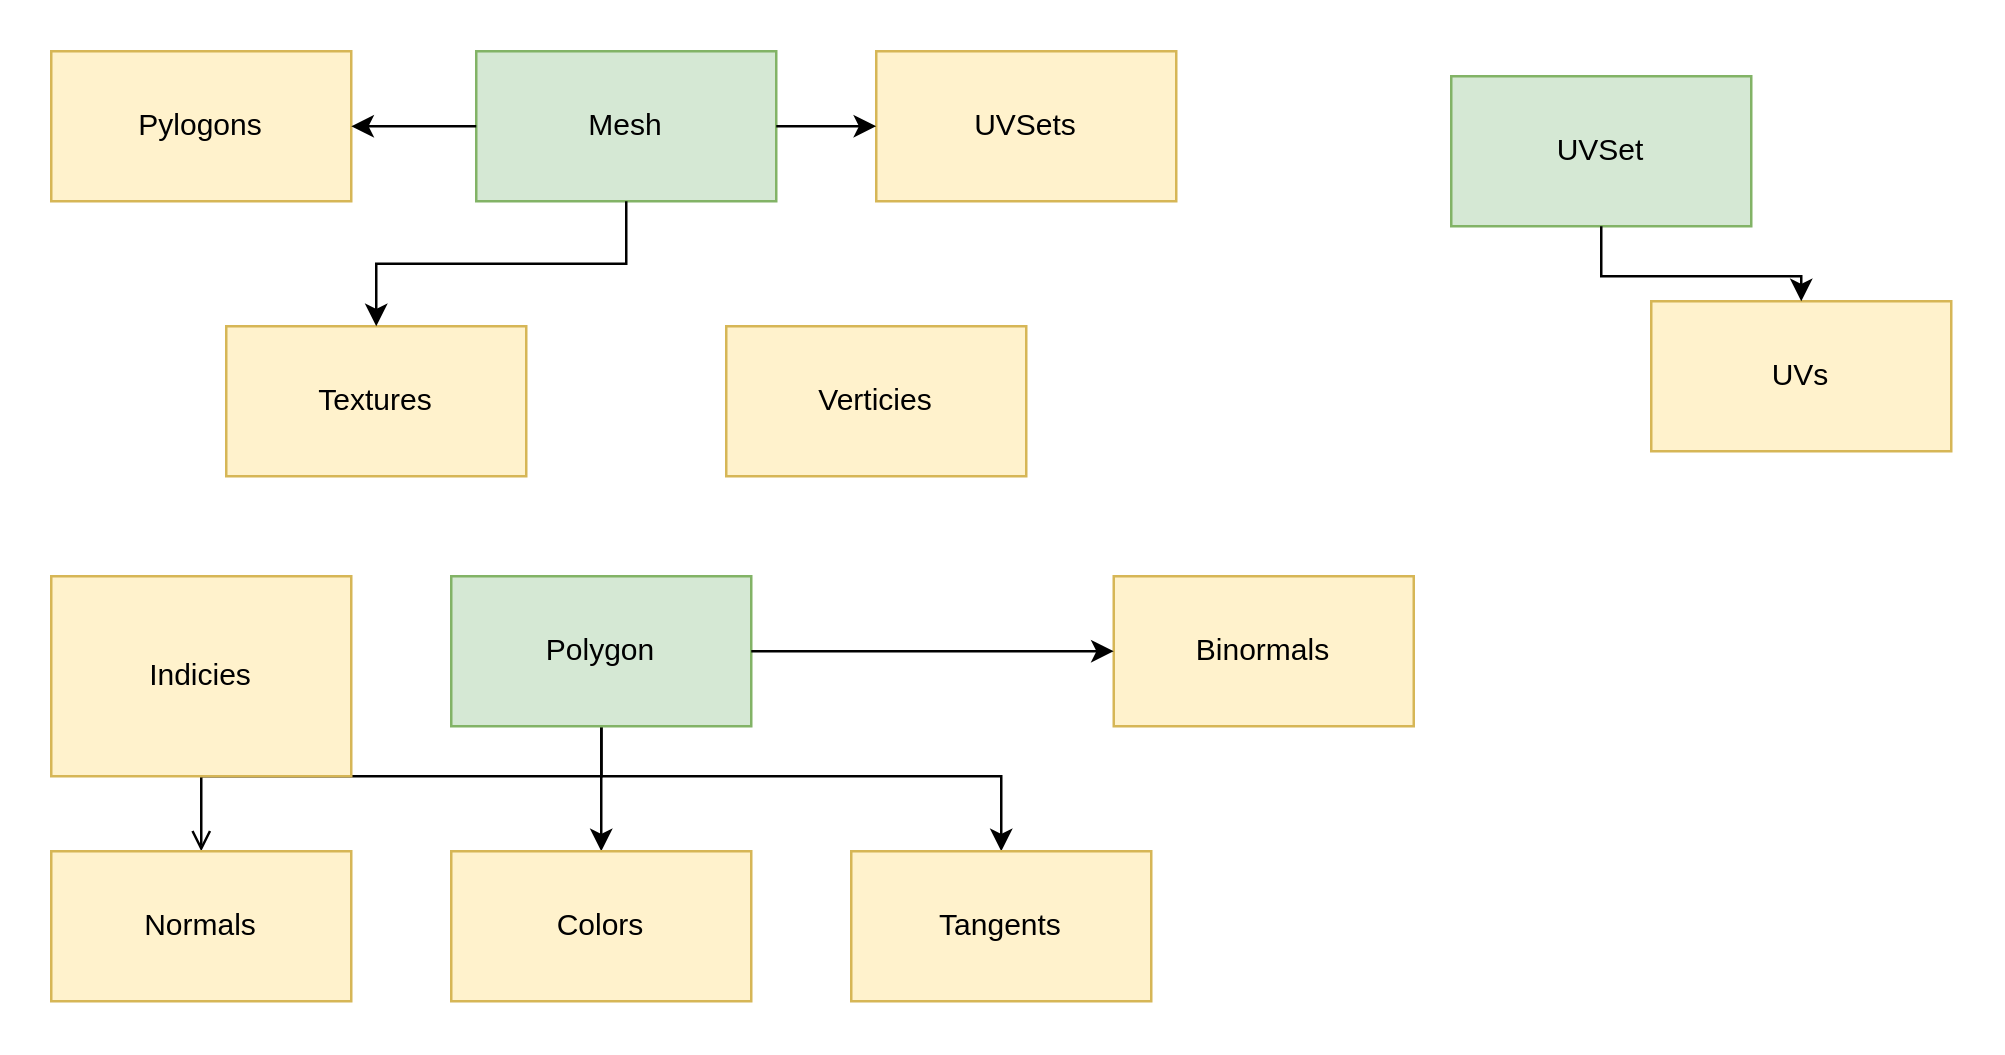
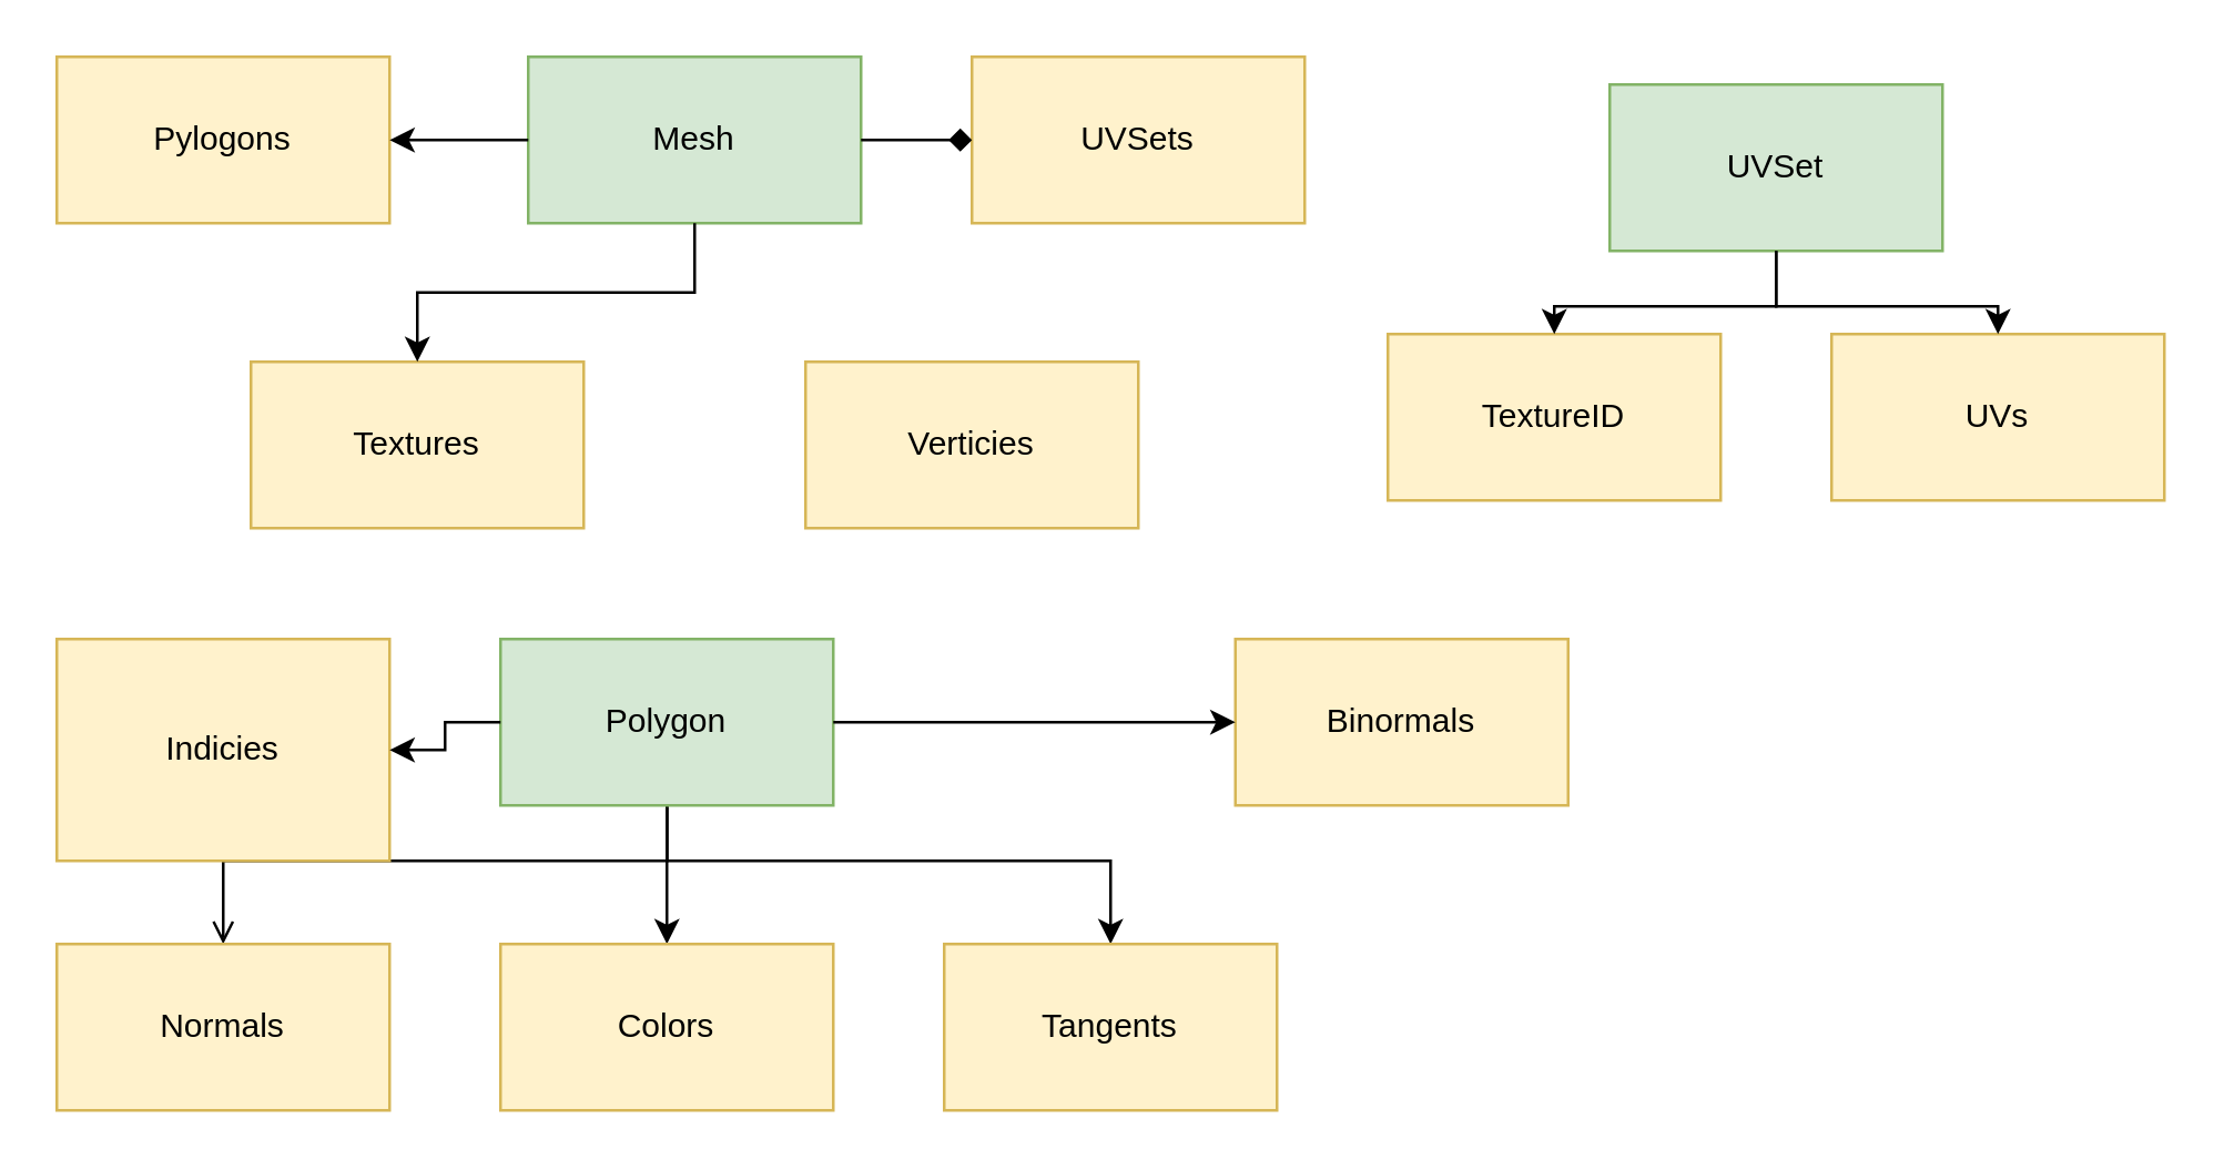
  <mxCell id="0" />
  <mxCell id="1" parent="0" />
  <mxCell id="2" value="" style="group;" vertex="1" connectable="0" parent="1"><mxGeometry x="20" y="20" width="450" height="170" as="geometry" /></mxCell>
  <mxCell id="3" value="Mesh" style="rounded=0;whiteSpace=wrap;html=1;fillColor=#d5e8d4;strokeColor=#82b366;" vertex="1" parent="2"><mxGeometry x="170" width="120" height="60" as="geometry" /></mxCell>
  <mxCell id="4" value="Pylogons" style="rounded=0;whiteSpace=wrap;html=1;fillColor=#fff2cc;strokeColor=#d6b656;" vertex="1" parent="2"><mxGeometry width="120" height="60" as="geometry" /></mxCell>
  <mxCell id="5" style="edgeStyle=orthogonalEdgeStyle;rounded=0;orthogonalLoop=1;jettySize=auto;html=1;entryX=1;entryY=0.5;entryDx=0;entryDy=0;" edge="1" parent="2" source="3" target="4"><mxGeometry relative="1" as="geometry" /></mxCell>
  <mxCell id="6" value="Textures" style="rounded=0;whiteSpace=wrap;html=1;fillColor=#fff2cc;strokeColor=#d6b656;" vertex="1" parent="2"><mxGeometry x="70" y="110" width="120" height="60" as="geometry" /></mxCell>
  <mxCell id="7" style="edgeStyle=orthogonalEdgeStyle;rounded=0;orthogonalLoop=1;jettySize=auto;html=1;" edge="1" parent="2" source="3" target="6"><mxGeometry relative="1" as="geometry" /></mxCell>
  <mxCell id="8" value="Verticies" style="rounded=0;whiteSpace=wrap;html=1;fillColor=#fff2cc;strokeColor=#d6b656;" vertex="1" parent="2"><mxGeometry x="270" y="110" width="120" height="60" as="geometry" /></mxCell>
  <mxCell id="9" value="UVSets" style="rounded=0;whiteSpace=wrap;html=1;fillColor=#fff2cc;strokeColor=#d6b656;" vertex="1" parent="2"><mxGeometry x="330" width="120" height="60" as="geometry" /></mxCell>
- <mxCell id="10" style="edgeStyle=orthogonalEdgeStyle;rounded=0;orthogonalLoop=1;jettySize=auto;html=1;entryX=0;entryY=0.5;entryDx=0;entryDy=0;" edge="1" parent="2" source="3" target="9"><mxGeometry relative="1" as="geometry" /></mxCell>
+ <mxCell id="10" style="edgeStyle=orthogonalEdgeStyle;rounded=0;orthogonalLoop=1;jettySize=auto;html=1;entryX=0;entryY=0.5;entryDx=0;entryDy=0;endArrow=diamond;" edge="1" parent="2" source="3" target="9"><mxGeometry relative="1" as="geometry" /></mxCell>
  <mxCell id="11" value="" style="group;" vertex="1" connectable="0" parent="1"><mxGeometry x="500" y="20" width="280" height="160" as="geometry" /></mxCell>
  <mxCell id="12" value="UVSet" style="rounded=0;whiteSpace=wrap;html=1;fillColor=#d5e8d4;strokeColor=#82b366;" vertex="1" parent="11"><mxGeometry x="80" y="10" width="120" height="60" as="geometry" /></mxCell>
+ <mxCell id="13" value="TextureID" style="rounded=0;whiteSpace=wrap;html=1;fillColor=#fff2cc;strokeColor=#d6b656;" vertex="1" parent="11"><mxGeometry y="100" width="120" height="60" as="geometry" /></mxCell>
+ <mxCell id="14" style="edgeStyle=orthogonalEdgeStyle;rounded=0;orthogonalLoop=1;jettySize=auto;html=1;entryX=0.5;entryY=0;entryDx=0;entryDy=0;" edge="1" parent="11" source="12" target="13"><mxGeometry relative="1" as="geometry" /></mxCell>
  <mxCell id="15" value="UVs" style="rounded=0;whiteSpace=wrap;html=1;fillColor=#fff2cc;strokeColor=#d6b656;" vertex="1" parent="11"><mxGeometry x="160" y="100" width="120" height="60" as="geometry" /></mxCell>
  <mxCell id="16" style="edgeStyle=orthogonalEdgeStyle;rounded=0;orthogonalLoop=1;jettySize=auto;html=1;entryX=0.5;entryY=0;entryDx=0;entryDy=0;" edge="1" parent="11" source="12" target="15"><mxGeometry relative="1" as="geometry" /></mxCell>
  <mxCell id="17" style="edgeStyle=orthogonalEdgeStyle;rounded=0;orthogonalLoop=1;jettySize=auto;html=1;entryX=0.5;entryY=0;entryDx=0;entryDy=0;endArrow=open;" edge="1" parent="1" source="20" target="23"><mxGeometry relative="1" as="geometry"><Array as="points"><mxPoint x="240" y="310" /><mxPoint x="80" y="310" /></Array></mxGeometry></mxCell>
  <mxCell id="18" style="edgeStyle=orthogonalEdgeStyle;rounded=0;orthogonalLoop=1;jettySize=auto;html=1;" edge="1" parent="1" source="20" target="27"><mxGeometry relative="1" as="geometry" /></mxCell>
  <mxCell id="19" style="edgeStyle=orthogonalEdgeStyle;rounded=0;orthogonalLoop=1;jettySize=auto;html=1;" edge="1" parent="1" source="20" target="26"><mxGeometry relative="1" as="geometry"><Array as="points"><mxPoint x="240" y="310" /><mxPoint x="400" y="310" /></Array></mxGeometry></mxCell>
  <mxCell id="20" value="Polygon" style="rounded=0;whiteSpace=wrap;html=1;fillColor=#d5e8d4;strokeColor=#82b366;" vertex="1" parent="1"><mxGeometry x="180" y="230" width="120" height="60" as="geometry" /></mxCell>
  <mxCell id="21" value="Indicies" style="rounded=0;whiteSpace=wrap;html=1;fillColor=#fff2cc;strokeColor=#d6b656;" vertex="1" parent="1"><mxGeometry x="20" y="230" width="120" height="80" as="geometry" /></mxCell>
+ <mxCell id="22" style="edgeStyle=orthogonalEdgeStyle;rounded=0;orthogonalLoop=1;jettySize=auto;html=1;entryX=1;entryY=0.5;entryDx=0;entryDy=0;" edge="1" parent="1" source="20" target="21"><mxGeometry x="40" y="250" as="geometry" /></mxCell>
  <mxCell id="23" value="Normals" style="rounded=0;whiteSpace=wrap;html=1;fillColor=#fff2cc;strokeColor=#d6b656;" vertex="1" parent="1"><mxGeometry x="20" y="340" width="120" height="60" as="geometry" /></mxCell>
  <mxCell id="24" value="Binormals" style="rounded=0;whiteSpace=wrap;html=1;fillColor=#fff2cc;strokeColor=#d6b656;" vertex="1" parent="1"><mxGeometry x="445" y="230" width="120" height="60" as="geometry" /></mxCell>
  <mxCell id="25" style="edgeStyle=orthogonalEdgeStyle;rounded=0;orthogonalLoop=1;jettySize=auto;html=1;entryX=0;entryY=0.5;entryDx=0;entryDy=0;" edge="1" parent="1" source="20" target="24"><mxGeometry x="40" y="250" as="geometry" /></mxCell>
  <mxCell id="26" value="Tangents" style="rounded=0;whiteSpace=wrap;html=1;fillColor=#fff2cc;strokeColor=#d6b656;" vertex="1" parent="1"><mxGeometry x="340" y="340" width="120" height="60" as="geometry" /></mxCell>
  <mxCell id="27" value="Colors" style="rounded=0;whiteSpace=wrap;html=1;fillColor=#fff2cc;strokeColor=#d6b656;" vertex="1" parent="1"><mxGeometry x="180" y="340" width="120" height="60" as="geometry" /></mxCell>
